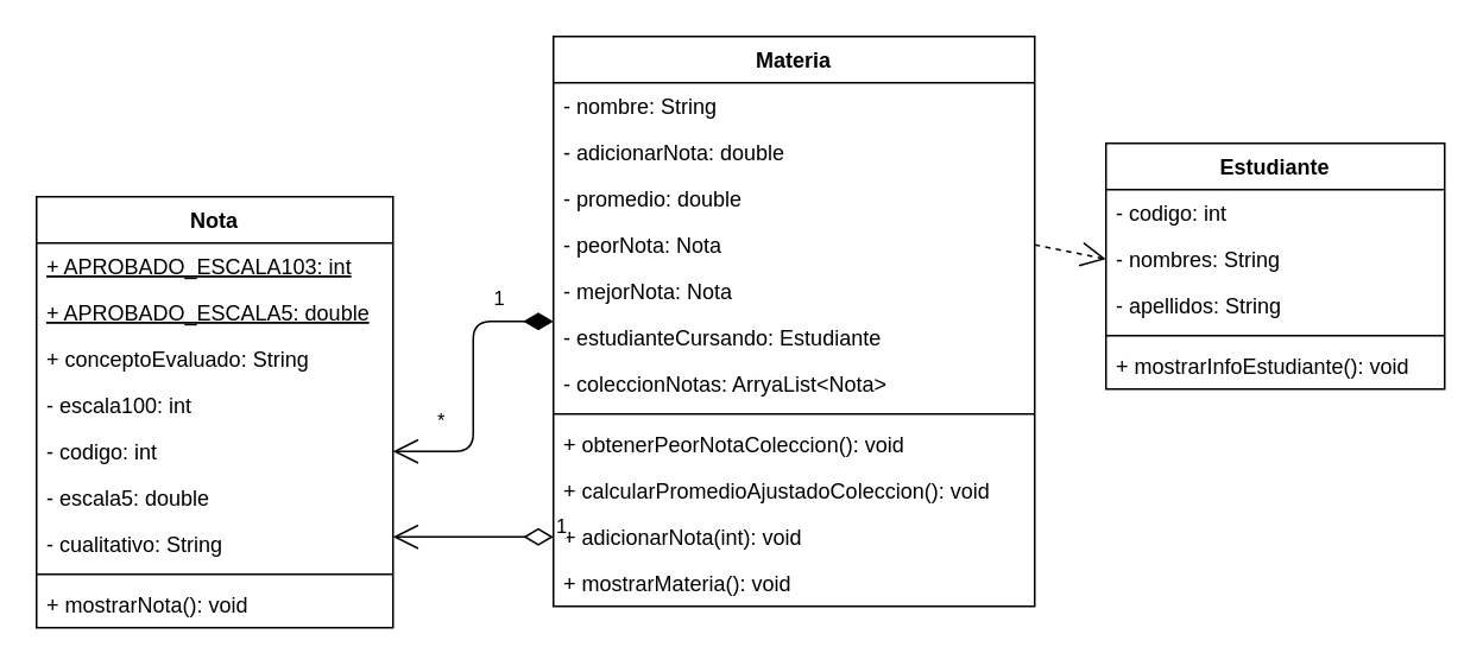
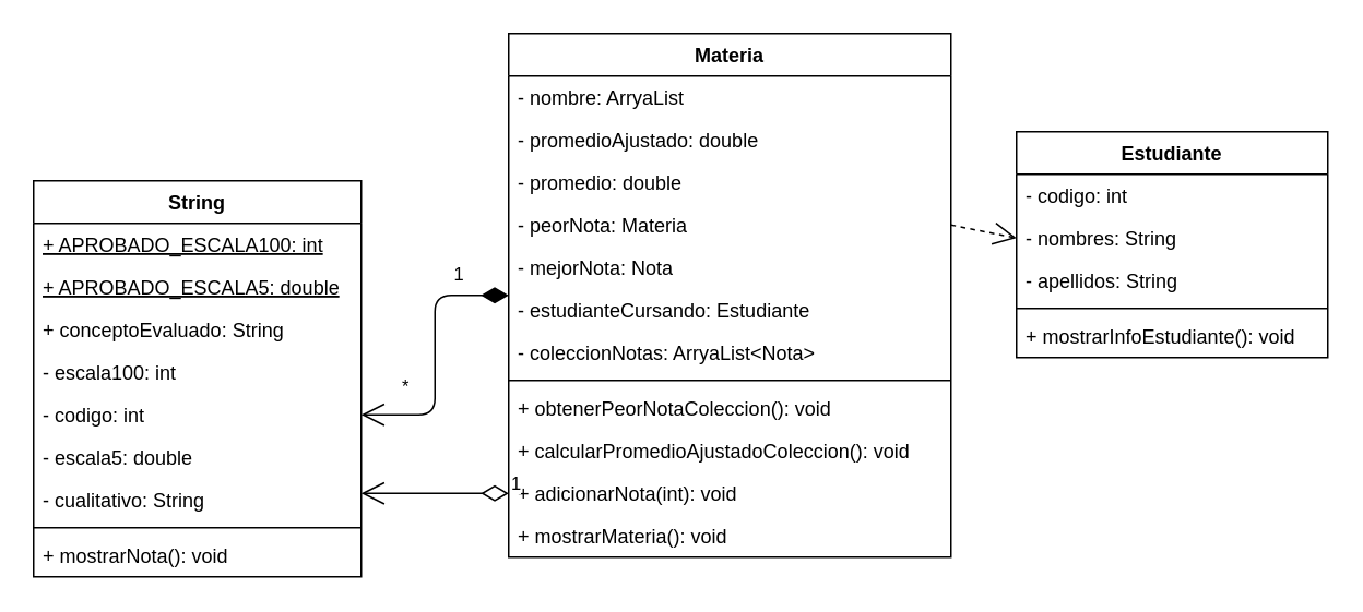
  <mxCell id="0" />
  <mxCell id="1" parent="0" />
- <mxCell id="2" value="Nota" style="swimlane;fontStyle=1;align=center;verticalAlign=top;childLayout=stackLayout;horizontal=1;startSize=26;horizontalStack=0;resizeParent=1;resizeParentMax=0;resizeLast=0;collapsible=1;marginBottom=0;" parent="1" vertex="1"><mxGeometry x="20" y="110" width="200" height="242" as="geometry" /></mxCell>
- <mxCell id="3" value="+ APROBADO_ESCALA103: int" style="text;strokeColor=none;fillColor=none;align=left;verticalAlign=top;spacingLeft=4;spacingRight=4;overflow=hidden;rotatable=0;points=[[0,0.5],[1,0.5]];portConstraint=eastwest;fontStyle=4" vertex="1" parent="2"><mxGeometry y="26" width="200" height="26" as="geometry" /></mxCell>
+ <mxCell id="2" value="String" style="swimlane;fontStyle=1;align=center;verticalAlign=top;childLayout=stackLayout;horizontal=1;startSize=26;horizontalStack=0;resizeParent=1;resizeParentMax=0;resizeLast=0;collapsible=1;marginBottom=0;" parent="1" vertex="1"><mxGeometry x="20" y="110" width="200" height="242" as="geometry" /></mxCell>
+ <mxCell id="3" value="+ APROBADO_ESCALA100: int" style="text;strokeColor=none;fillColor=none;align=left;verticalAlign=top;spacingLeft=4;spacingRight=4;overflow=hidden;rotatable=0;points=[[0,0.5],[1,0.5]];portConstraint=eastwest;fontStyle=4" vertex="1" parent="2"><mxGeometry y="26" width="200" height="26" as="geometry" /></mxCell>
  <mxCell id="4" value="+ APROBADO_ESCALA5: double" style="text;strokeColor=none;fillColor=none;align=left;verticalAlign=top;spacingLeft=4;spacingRight=4;overflow=hidden;rotatable=0;points=[[0,0.5],[1,0.5]];portConstraint=eastwest;fontStyle=4" vertex="1" parent="2"><mxGeometry y="52" width="200" height="26" as="geometry" /></mxCell>
  <mxCell id="5" value="+ conceptoEvaluado: String" style="text;strokeColor=none;fillColor=none;align=left;verticalAlign=top;spacingLeft=4;spacingRight=4;overflow=hidden;rotatable=0;points=[[0,0.5],[1,0.5]];portConstraint=eastwest;" parent="2" vertex="1"><mxGeometry y="78" width="200" height="26" as="geometry" /></mxCell>
  <mxCell id="6" value="- escala100: int" style="text;strokeColor=none;fillColor=none;align=left;verticalAlign=top;spacingLeft=4;spacingRight=4;overflow=hidden;rotatable=0;points=[[0,0.5],[1,0.5]];portConstraint=eastwest;" parent="2" vertex="1"><mxGeometry y="104" width="200" height="26" as="geometry" /></mxCell>
  <mxCell id="7" value="- codigo: int" style="text;strokeColor=none;fillColor=none;align=left;verticalAlign=top;spacingLeft=4;spacingRight=4;overflow=hidden;rotatable=0;points=[[0,0.5],[1,0.5]];portConstraint=eastwest;" parent="2" vertex="1"><mxGeometry y="130" width="200" height="26" as="geometry" /></mxCell>
  <mxCell id="8" value="- escala5: double" style="text;strokeColor=none;fillColor=none;align=left;verticalAlign=top;spacingLeft=4;spacingRight=4;overflow=hidden;rotatable=0;points=[[0,0.5],[1,0.5]];portConstraint=eastwest;" parent="2" vertex="1"><mxGeometry y="156" width="200" height="26" as="geometry" /></mxCell>
  <mxCell id="9" value="- cualitativo: String" style="text;strokeColor=none;fillColor=none;align=left;verticalAlign=top;spacingLeft=4;spacingRight=4;overflow=hidden;rotatable=0;points=[[0,0.5],[1,0.5]];portConstraint=eastwest;" parent="2" vertex="1"><mxGeometry y="182" width="200" height="26" as="geometry" /></mxCell>
  <mxCell id="10" value="" style="line;strokeWidth=1;fillColor=none;align=left;verticalAlign=middle;spacingTop=-1;spacingLeft=3;spacingRight=3;rotatable=0;labelPosition=right;points=[];portConstraint=eastwest;" parent="2" vertex="1"><mxGeometry y="208" width="200" height="8" as="geometry" /></mxCell>
  <mxCell id="11" value="+ mostrarNota(): void" style="text;strokeColor=none;fillColor=none;align=left;verticalAlign=top;spacingLeft=4;spacingRight=4;overflow=hidden;rotatable=0;points=[[0,0.5],[1,0.5]];portConstraint=eastwest;" parent="2" vertex="1"><mxGeometry y="216" width="200" height="26" as="geometry" /></mxCell>
  <mxCell id="12" value="Materia" style="swimlane;fontStyle=1;align=center;verticalAlign=top;childLayout=stackLayout;horizontal=1;startSize=26;horizontalStack=0;resizeParent=1;resizeParentMax=0;resizeLast=0;collapsible=1;marginBottom=0;" parent="1" vertex="1"><mxGeometry x="310" y="20" width="270" height="320" as="geometry" /></mxCell>
- <mxCell id="13" value="- nombre: String" style="text;strokeColor=none;fillColor=none;align=left;verticalAlign=top;spacingLeft=4;spacingRight=4;overflow=hidden;rotatable=0;points=[[0,0.5],[1,0.5]];portConstraint=eastwest;" parent="12" vertex="1"><mxGeometry y="26" width="270" height="26" as="geometry" /></mxCell>
- <mxCell id="14" value="- adicionarNota: double" style="text;strokeColor=none;fillColor=none;align=left;verticalAlign=top;spacingLeft=4;spacingRight=4;overflow=hidden;rotatable=0;points=[[0,0.5],[1,0.5]];portConstraint=eastwest;" parent="12" vertex="1"><mxGeometry y="52" width="270" height="26" as="geometry" /></mxCell>
+ <mxCell id="13" value="- nombre: ArryaList" style="text;strokeColor=none;fillColor=none;align=left;verticalAlign=top;spacingLeft=4;spacingRight=4;overflow=hidden;rotatable=0;points=[[0,0.5],[1,0.5]];portConstraint=eastwest;" parent="12" vertex="1"><mxGeometry y="26" width="270" height="26" as="geometry" /></mxCell>
+ <mxCell id="14" value="- promedioAjustado: double" style="text;strokeColor=none;fillColor=none;align=left;verticalAlign=top;spacingLeft=4;spacingRight=4;overflow=hidden;rotatable=0;points=[[0,0.5],[1,0.5]];portConstraint=eastwest;" parent="12" vertex="1"><mxGeometry y="52" width="270" height="26" as="geometry" /></mxCell>
  <mxCell id="15" value="- promedio: double" style="text;strokeColor=none;fillColor=none;align=left;verticalAlign=top;spacingLeft=4;spacingRight=4;overflow=hidden;rotatable=0;points=[[0,0.5],[1,0.5]];portConstraint=eastwest;" parent="12" vertex="1"><mxGeometry y="78" width="270" height="26" as="geometry" /></mxCell>
- <mxCell id="16" value="- peorNota: Nota" style="text;strokeColor=none;fillColor=none;align=left;verticalAlign=top;spacingLeft=4;spacingRight=4;overflow=hidden;rotatable=0;points=[[0,0.5],[1,0.5]];portConstraint=eastwest;" parent="12" vertex="1"><mxGeometry y="104" width="270" height="26" as="geometry" /></mxCell>
+ <mxCell id="16" value="- peorNota: Materia" style="text;strokeColor=none;fillColor=none;align=left;verticalAlign=top;spacingLeft=4;spacingRight=4;overflow=hidden;rotatable=0;points=[[0,0.5],[1,0.5]];portConstraint=eastwest;" parent="12" vertex="1"><mxGeometry y="104" width="270" height="26" as="geometry" /></mxCell>
  <mxCell id="17" value="- mejorNota: Nota" style="text;strokeColor=none;fillColor=none;align=left;verticalAlign=top;spacingLeft=4;spacingRight=4;overflow=hidden;rotatable=0;points=[[0,0.5],[1,0.5]];portConstraint=eastwest;" parent="12" vertex="1"><mxGeometry y="130" width="270" height="26" as="geometry" /></mxCell>
  <mxCell id="18" value="- estudianteCursando: Estudiante" style="text;strokeColor=none;fillColor=none;align=left;verticalAlign=top;spacingLeft=4;spacingRight=4;overflow=hidden;rotatable=0;points=[[0,0.5],[1,0.5]];portConstraint=eastwest;" parent="12" vertex="1"><mxGeometry y="156" width="270" height="26" as="geometry" /></mxCell>
  <mxCell id="19" value="- coleccionNotas: ArryaList&lt;Nota&gt;" style="text;strokeColor=none;fillColor=none;align=left;verticalAlign=top;spacingLeft=4;spacingRight=4;overflow=hidden;rotatable=0;points=[[0,0.5],[1,0.5]];portConstraint=eastwest;" parent="12" vertex="1"><mxGeometry y="182" width="270" height="26" as="geometry" /></mxCell>
  <mxCell id="20" value="" style="line;strokeWidth=1;fillColor=none;align=left;verticalAlign=middle;spacingTop=-1;spacingLeft=3;spacingRight=3;rotatable=0;labelPosition=right;points=[];portConstraint=eastwest;" parent="12" vertex="1"><mxGeometry y="208" width="270" height="8" as="geometry" /></mxCell>
  <mxCell id="21" value="+ obtenerPeorNotaColeccion(): void" style="text;strokeColor=none;fillColor=none;align=left;verticalAlign=top;spacingLeft=4;spacingRight=4;overflow=hidden;rotatable=0;points=[[0,0.5],[1,0.5]];portConstraint=eastwest;" parent="12" vertex="1"><mxGeometry y="216" width="270" height="26" as="geometry" /></mxCell>
  <mxCell id="22" value="+ calcularPromedioAjustadoColeccion(): void" style="text;strokeColor=none;fillColor=none;align=left;verticalAlign=top;spacingLeft=4;spacingRight=4;overflow=hidden;rotatable=0;points=[[0,0.5],[1,0.5]];portConstraint=eastwest;" parent="12" vertex="1"><mxGeometry y="242" width="270" height="26" as="geometry" /></mxCell>
  <mxCell id="23" value="+ adicionarNota(int): void" style="text;strokeColor=none;fillColor=none;align=left;verticalAlign=top;spacingLeft=4;spacingRight=4;overflow=hidden;rotatable=0;points=[[0,0.5],[1,0.5]];portConstraint=eastwest;" parent="12" vertex="1"><mxGeometry y="268" width="270" height="26" as="geometry" /></mxCell>
  <mxCell id="24" value="+ mostrarMateria(): void" style="text;strokeColor=none;fillColor=none;align=left;verticalAlign=top;spacingLeft=4;spacingRight=4;overflow=hidden;rotatable=0;points=[[0,0.5],[1,0.5]];portConstraint=eastwest;" parent="12" vertex="1"><mxGeometry y="294" width="270" height="26" as="geometry" /></mxCell>
  <mxCell id="25" value="1" style="endArrow=open;html=1;endSize=12;startArrow=diamondThin;startSize=14;startFill=1;edgeStyle=orthogonalEdgeStyle;align=left;verticalAlign=bottom;entryX=1;entryY=0.5;entryDx=0;entryDy=0;" parent="1" source="12" target="7" edge="1"><mxGeometry x="-0.575" y="-4" relative="1" as="geometry"><mxPoint x="140" y="330" as="sourcePoint" /><mxPoint x="300" y="330" as="targetPoint" /><mxPoint as="offset" /><Array as="points"><mxPoint x="265" y="180" /><mxPoint x="265" y="253" /></Array></mxGeometry></mxCell>
  <mxCell id="26" value="*" style="edgeLabel;html=1;align=center;verticalAlign=middle;resizable=0;points=[];" parent="25" vertex="1" connectable="0"><mxGeometry x="0.386" relative="1" as="geometry"><mxPoint x="-19" y="-13" as="offset" /></mxGeometry></mxCell>
  <mxCell id="27" value="Estudiante" style="swimlane;fontStyle=1;align=center;verticalAlign=top;childLayout=stackLayout;horizontal=1;startSize=26;horizontalStack=0;resizeParent=1;resizeParentMax=0;resizeLast=0;collapsible=1;marginBottom=0;" parent="1" vertex="1"><mxGeometry x="620" y="80" width="190" height="138" as="geometry" /></mxCell>
  <mxCell id="28" value="- codigo: int" style="text;strokeColor=none;fillColor=none;align=left;verticalAlign=top;spacingLeft=4;spacingRight=4;overflow=hidden;rotatable=0;points=[[0,0.5],[1,0.5]];portConstraint=eastwest;" parent="27" vertex="1"><mxGeometry y="26" width="190" height="26" as="geometry" /></mxCell>
  <mxCell id="29" value="- nombres: String" style="text;strokeColor=none;fillColor=none;align=left;verticalAlign=top;spacingLeft=4;spacingRight=4;overflow=hidden;rotatable=0;points=[[0,0.5],[1,0.5]];portConstraint=eastwest;" parent="27" vertex="1"><mxGeometry y="52" width="190" height="26" as="geometry" /></mxCell>
  <mxCell id="30" value="- apellidos: String" style="text;strokeColor=none;fillColor=none;align=left;verticalAlign=top;spacingLeft=4;spacingRight=4;overflow=hidden;rotatable=0;points=[[0,0.5],[1,0.5]];portConstraint=eastwest;" parent="27" vertex="1"><mxGeometry y="78" width="190" height="26" as="geometry" /></mxCell>
  <mxCell id="31" value="" style="line;strokeWidth=1;fillColor=none;align=left;verticalAlign=middle;spacingTop=-1;spacingLeft=3;spacingRight=3;rotatable=0;labelPosition=right;points=[];portConstraint=eastwest;" parent="27" vertex="1"><mxGeometry y="104" width="190" height="8" as="geometry" /></mxCell>
  <mxCell id="32" value="+ mostrarInfoEstudiante(): void" style="text;strokeColor=none;fillColor=none;align=left;verticalAlign=top;spacingLeft=4;spacingRight=4;overflow=hidden;rotatable=0;points=[[0,0.5],[1,0.5]];portConstraint=eastwest;" parent="27" vertex="1"><mxGeometry y="112" width="190" height="26" as="geometry" /></mxCell>
  <mxCell id="33" value="" style="endArrow=open;endFill=1;endSize=12;html=1;exitX=1;exitY=0.5;exitDx=0;exitDy=0;entryX=0;entryY=0.5;entryDx=0;entryDy=0;dashed=1;" parent="1" source="16" target="29" edge="1"><mxGeometry width="160" relative="1" as="geometry"><mxPoint x="560" y="220" as="sourcePoint" /><mxPoint x="720" y="220" as="targetPoint" /></mxGeometry></mxCell>
  <mxCell id="34" value="1" style="endArrow=open;html=1;endSize=12;startArrow=diamondThin;startSize=14;startFill=0;edgeStyle=orthogonalEdgeStyle;align=left;verticalAlign=bottom;exitX=0;exitY=0.5;exitDx=0;exitDy=0;" edge="1" parent="1" source="23"><mxGeometry x="-1" y="3" relative="1" as="geometry"><mxPoint x="240" y="389" as="sourcePoint" /><mxPoint x="220" y="301" as="targetPoint" /></mxGeometry></mxCell>
